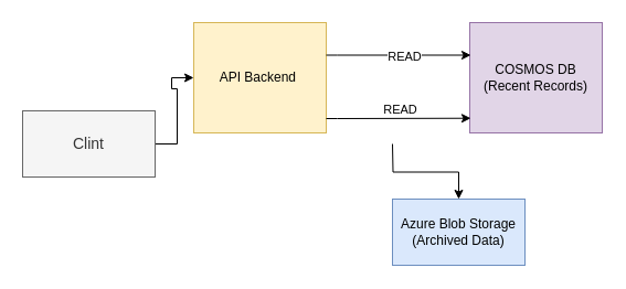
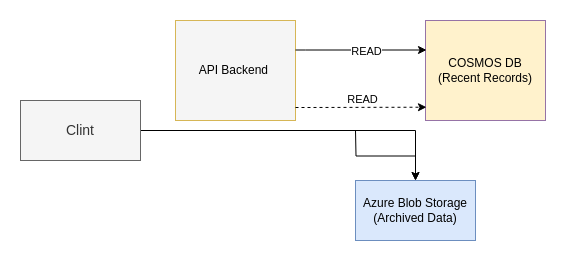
  <mxCell id="0" />
  <mxCell id="1" parent="0" />
- <mxCell id="2" style="edgeStyle=orthogonalEdgeStyle;rounded=0;orthogonalLoop=1;jettySize=auto;html=1;exitX=1;exitY=0.5;exitDx=0;exitDy=0;" edge="1" parent="1" source="3" target="5"><mxGeometry relative="1" as="geometry"><mxPoint x="215" y="50" as="targetPoint" /></mxGeometry></mxCell>
+ <mxCell id="2" style="edgeStyle=orthogonalEdgeStyle;rounded=0;orthogonalLoop=1;jettySize=auto;html=1;exitX=1;exitY=0.5;exitDx=0;exitDy=0;" edge="1" parent="1" source="3" target="7"><mxGeometry relative="1" as="geometry"><mxPoint x="215" y="50" as="targetPoint" /></mxGeometry></mxCell>
  <mxCell id="3" value="&lt;font style=&quot;font-size: 14px;&quot;&gt;Clint&lt;/font&gt;" style="rounded=0;whiteSpace=wrap;html=1;fillColor=#f5f5f5;strokeColor=#666666;fontColor=#333333;" parent="1" vertex="1"><mxGeometry x="20" y="100" width="120" height="60" as="geometry" /></mxCell>
  <mxCell id="4" style="edgeStyle=orthogonalEdgeStyle;rounded=0;orthogonalLoop=1;jettySize=auto;html=1;" edge="1" parent="1" target="7"><mxGeometry relative="1" as="geometry"><mxPoint x="355" y="130" as="sourcePoint" /></mxGeometry></mxCell>
- <mxCell id="5" value="API Backend&amp;nbsp;" style="rounded=0;whiteSpace=wrap;html=1;fillColor=#fff2cc;strokeColor=#d6b656;" vertex="1" parent="1"><mxGeometry x="175" y="20" width="120" height="100" as="geometry" /></mxCell>
- <mxCell id="6" value="COSMOS DB (Recent Records)" style="rounded=0;whiteSpace=wrap;html=1;fillColor=#e1d5e7;strokeColor=#9673a6;" vertex="1" parent="1"><mxGeometry x="425" y="20" width="120" height="100" as="geometry" /></mxCell>
+ <mxCell id="5" value="API Backend&amp;nbsp;" style="rounded=0;whiteSpace=wrap;html=1;fillColor=#f5f5f5;strokeColor=#d6b656;" vertex="1" parent="1"><mxGeometry x="175" y="20" width="120" height="100" as="geometry" /></mxCell>
+ <mxCell id="6" value="COSMOS DB (Recent Records)" style="rounded=0;whiteSpace=wrap;html=1;fillColor=#fff2cc;strokeColor=#9673a6;" vertex="1" parent="1"><mxGeometry x="425" y="20" width="120" height="100" as="geometry" /></mxCell>
  <mxCell id="7" value="Azure Blob Storage&lt;div&gt;(Archived Data)&lt;/div&gt;" style="rounded=0;whiteSpace=wrap;html=1;fillColor=#dae8fc;strokeColor=#6c8ebf;" vertex="1" parent="1"><mxGeometry x="355" y="180" width="120" height="60" as="geometry" /></mxCell>
- <mxCell id="8" style="edgeStyle=orthogonalEdgeStyle;rounded=0;orthogonalLoop=1;jettySize=auto;html=1;entryX=0.008;entryY=0.867;entryDx=0;entryDy=0;entryPerimeter=0;" edge="1" parent="1" source="5" target="6"><mxGeometry relative="1" as="geometry"><Array as="points"><mxPoint x="305" y="107" /><mxPoint x="305" y="107" /></Array></mxGeometry></mxCell>
+ <mxCell id="8" style="edgeStyle=orthogonalEdgeStyle;rounded=0;orthogonalLoop=1;jettySize=auto;html=1;entryX=0.008;entryY=0.867;entryDx=0;entryDy=0;entryPerimeter=0;dashed=1;" edge="1" parent="1" source="5" target="6"><mxGeometry relative="1" as="geometry"><Array as="points"><mxPoint x="305" y="107" /><mxPoint x="305" y="107" /></Array></mxGeometry></mxCell>
  <mxCell id="9" style="edgeStyle=orthogonalEdgeStyle;rounded=0;orthogonalLoop=1;jettySize=auto;html=1;entryX=0.008;entryY=0.867;entryDx=0;entryDy=0;entryPerimeter=0;" edge="1" parent="1"><mxGeometry relative="1" as="geometry"><mxPoint x="295" y="49.5" as="sourcePoint" /><mxPoint x="426" y="49.5" as="targetPoint" /><Array as="points"><mxPoint x="305" y="49.5" /><mxPoint x="305" y="49.5" /></Array></mxGeometry></mxCell>
  <mxCell id="10" value="READ" style="edgeLabel;html=1;align=center;verticalAlign=middle;resizable=0;points=[];" vertex="1" connectable="0" parent="9"><mxGeometry x="-0.252" y="3" relative="1" as="geometry"><mxPoint x="21" y="4" as="offset" /></mxGeometry></mxCell>
  <mxCell id="11" value="READ" style="edgeLabel;html=1;align=center;verticalAlign=middle;resizable=0;points=[];" vertex="1" connectable="0" parent="1"><mxGeometry x="365" y="50" as="geometry"><mxPoint x="-4" y="48" as="offset" /></mxGeometry></mxCell>
